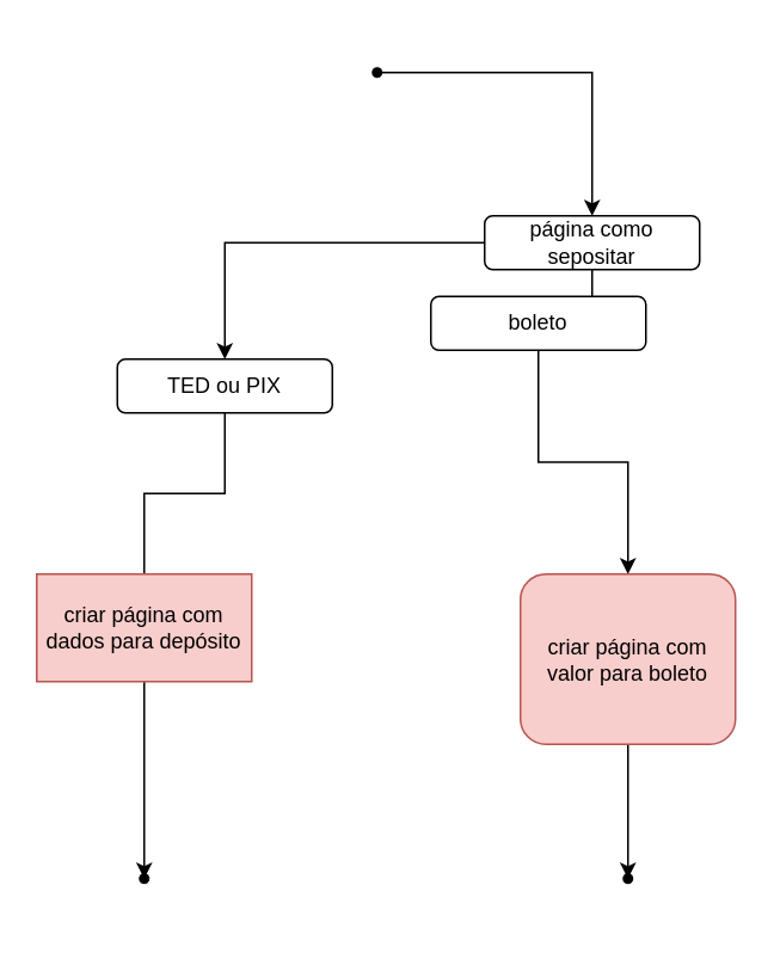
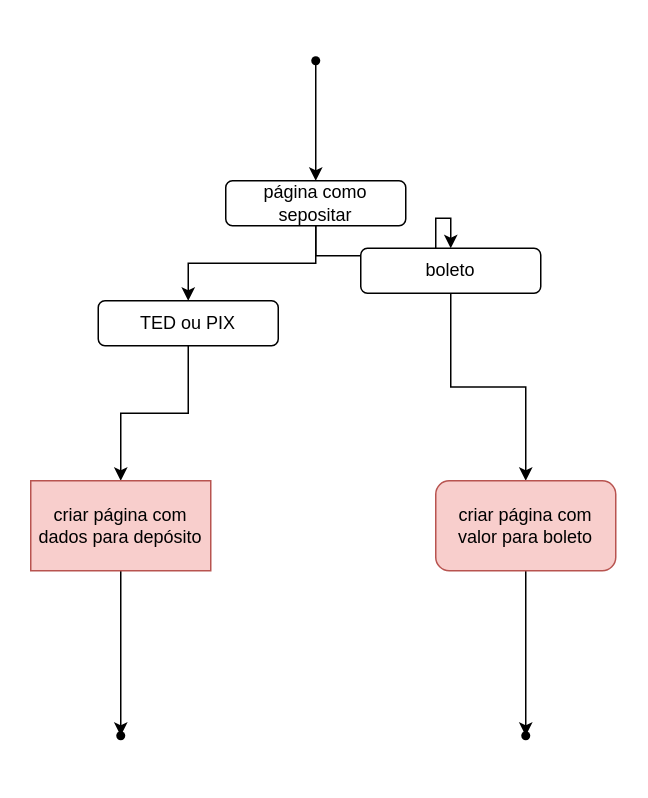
  <mxCell id="0" />
  <mxCell id="1" parent="0" />
  <mxCell id="2" value="" style="edgeStyle=orthogonalEdgeStyle;rounded=0;orthogonalLoop=1;jettySize=auto;html=1;" edge="1" parent="1" source="4" target="8"><mxGeometry relative="1" as="geometry" /></mxCell>
  <mxCell id="3" value="" style="edgeStyle=orthogonalEdgeStyle;rounded=0;orthogonalLoop=1;jettySize=auto;html=1;" edge="1" parent="1" source="4" target="10"><mxGeometry relative="1" as="geometry" /></mxCell>
- <mxCell id="4" value="página como sepositar" style="rounded=1;whiteSpace=wrap;html=1;" vertex="1" parent="1"><mxGeometry x="270" y="120" width="120" height="30" as="geometry" /></mxCell>
+ <mxCell id="4" value="página como sepositar" style="rounded=1;whiteSpace=wrap;html=1;" vertex="1" parent="1"><mxGeometry x="150" y="120" width="120" height="30" as="geometry" /></mxCell>
  <mxCell id="5" value="" style="edgeStyle=orthogonalEdgeStyle;rounded=0;orthogonalLoop=1;jettySize=auto;html=1;" edge="1" parent="1" source="6" target="4"><mxGeometry relative="1" as="geometry" /></mxCell>
  <mxCell id="6" value="" style="shape=waypoint;sketch=0;fillStyle=solid;size=6;pointerEvents=1;points=[];fillColor=none;resizable=0;rotatable=0;perimeter=centerPerimeter;snapToPoint=1;" vertex="1" parent="1"><mxGeometry x="190" y="20" width="40" height="40" as="geometry" /></mxCell>
- <mxCell id="7" value="" style="edgeStyle=orthogonalEdgeStyle;rounded=0;orthogonalLoop=1;jettySize=auto;html=1;endArrow=none;" edge="1" parent="1" source="8" target="12"><mxGeometry relative="1" as="geometry" /></mxCell>
+ <mxCell id="7" value="" style="edgeStyle=orthogonalEdgeStyle;rounded=0;orthogonalLoop=1;jettySize=auto;html=1;" edge="1" parent="1" source="8" target="12"><mxGeometry relative="1" as="geometry" /></mxCell>
  <mxCell id="8" value="TED ou PIX" style="rounded=1;whiteSpace=wrap;html=1;" vertex="1" parent="1"><mxGeometry x="65" y="200" width="120" height="30" as="geometry" /></mxCell>
  <mxCell id="9" value="" style="edgeStyle=orthogonalEdgeStyle;rounded=0;orthogonalLoop=1;jettySize=auto;html=1;" edge="1" parent="1" source="10" target="14"><mxGeometry relative="1" as="geometry" /></mxCell>
  <mxCell id="10" value="boleto" style="rounded=1;whiteSpace=wrap;html=1;" vertex="1" parent="1"><mxGeometry x="240" y="165" width="120" height="30" as="geometry" /></mxCell>
  <mxCell id="11" value="" style="edgeStyle=orthogonalEdgeStyle;rounded=0;orthogonalLoop=1;jettySize=auto;html=1;" edge="1" parent="1" source="12" target="15"><mxGeometry relative="1" as="geometry" /></mxCell>
  <mxCell id="12" value="criar página com dados para depósito" style="whiteSpace=wrap;html=1;fillColor=#f8cecc;strokeColor=#b85450;rounded=0;" vertex="1" parent="1"><mxGeometry x="20" y="320" width="120" height="60" as="geometry" /></mxCell>
  <mxCell id="13" value="" style="edgeStyle=orthogonalEdgeStyle;rounded=0;orthogonalLoop=1;jettySize=auto;html=1;" edge="1" parent="1" source="14" target="16"><mxGeometry relative="1" as="geometry" /></mxCell>
- <mxCell id="14" value="criar página com valor para boleto" style="rounded=1;whiteSpace=wrap;html=1;fillColor=#f8cecc;strokeColor=#b85450;" vertex="1" parent="1"><mxGeometry x="290" y="320" width="120" height="95" as="geometry" /></mxCell>
+ <mxCell id="14" value="criar página com valor para boleto" style="rounded=1;whiteSpace=wrap;html=1;fillColor=#f8cecc;strokeColor=#b85450;" vertex="1" parent="1"><mxGeometry x="290" y="320" width="120" height="60" as="geometry" /></mxCell>
  <mxCell id="15" value="" style="shape=waypoint;size=6;pointerEvents=1;points=[];fillColor=#000000;resizable=0;rotatable=0;perimeter=centerPerimeter;snapToPoint=1;rounded=1;strokeColor=#000000;" vertex="1" parent="1"><mxGeometry x="60" y="470" width="40" height="40" as="geometry" /></mxCell>
  <mxCell id="16" value="" style="shape=waypoint;size=6;pointerEvents=1;points=[];fillColor=#000000;resizable=0;rotatable=0;perimeter=centerPerimeter;snapToPoint=1;rounded=1;strokeColor=#000000;" vertex="1" parent="1"><mxGeometry x="330" y="470" width="40" height="40" as="geometry" /></mxCell>
